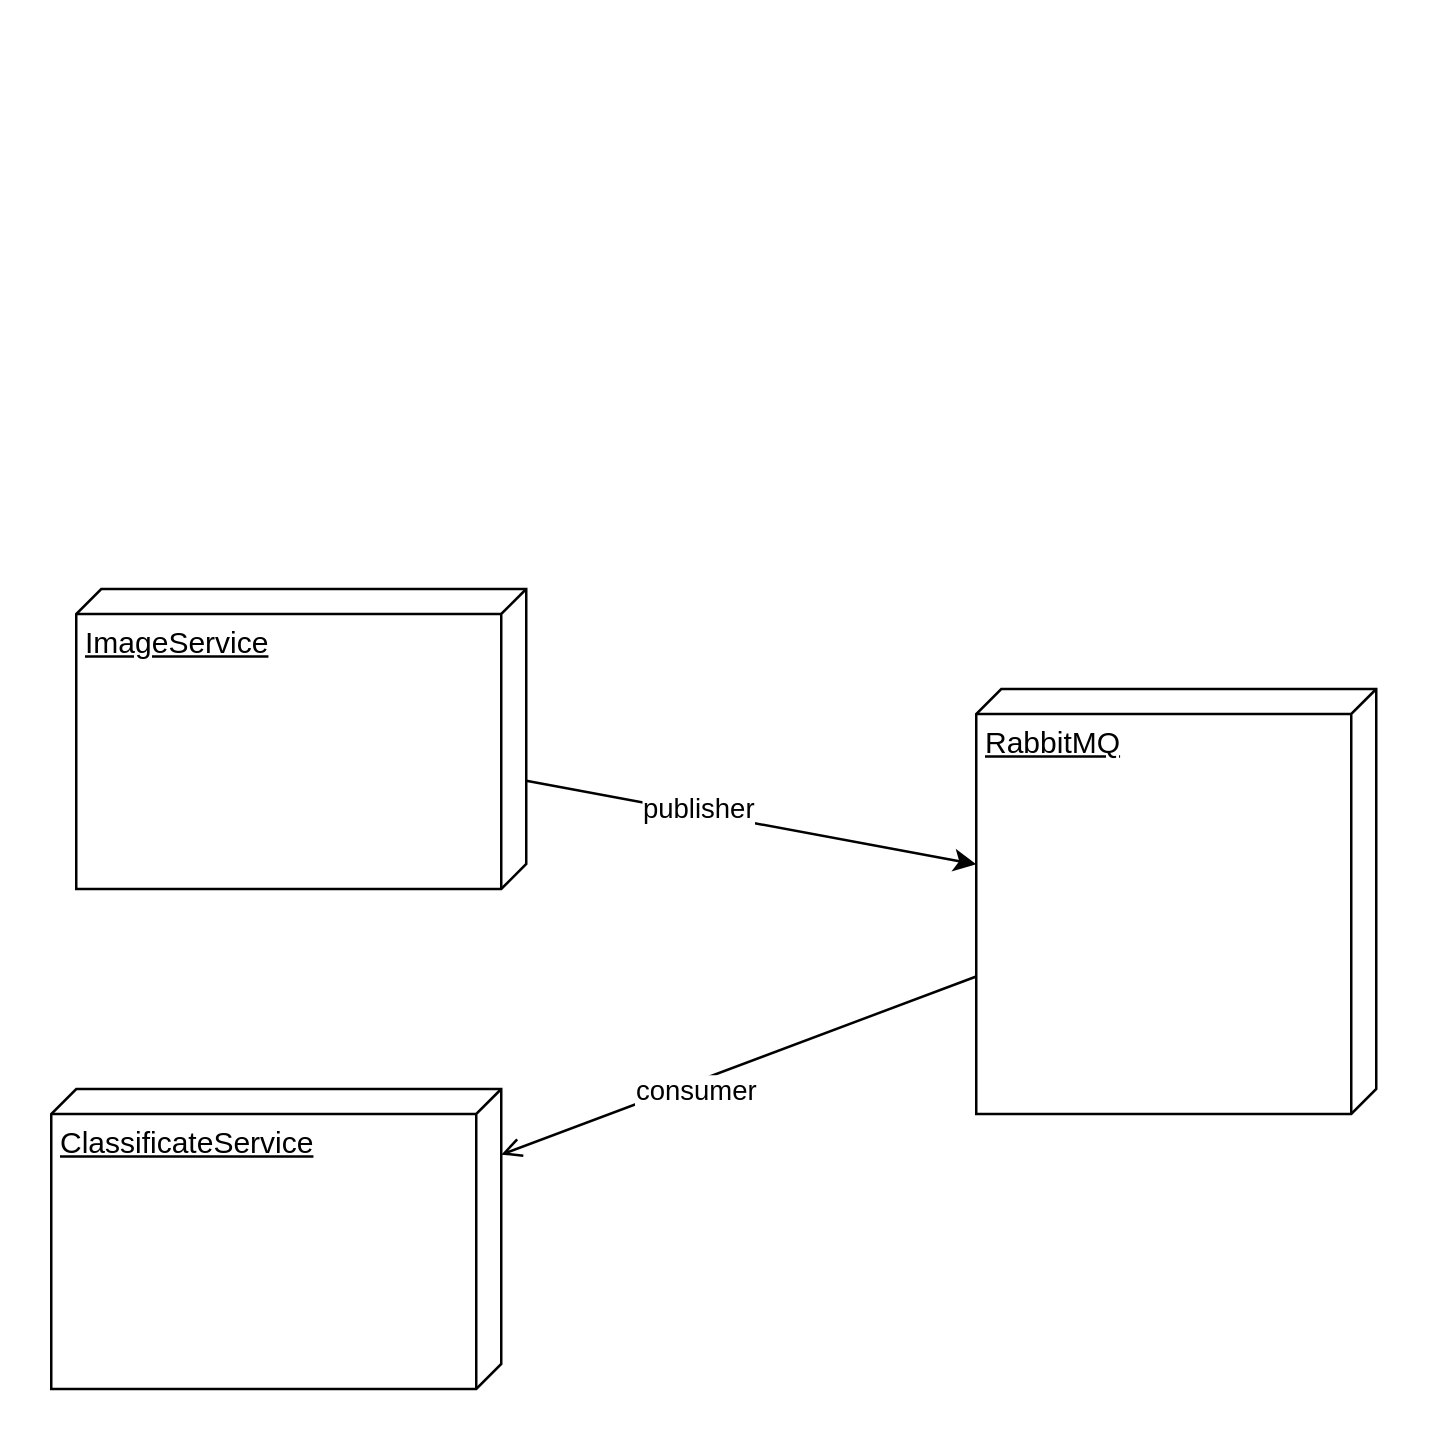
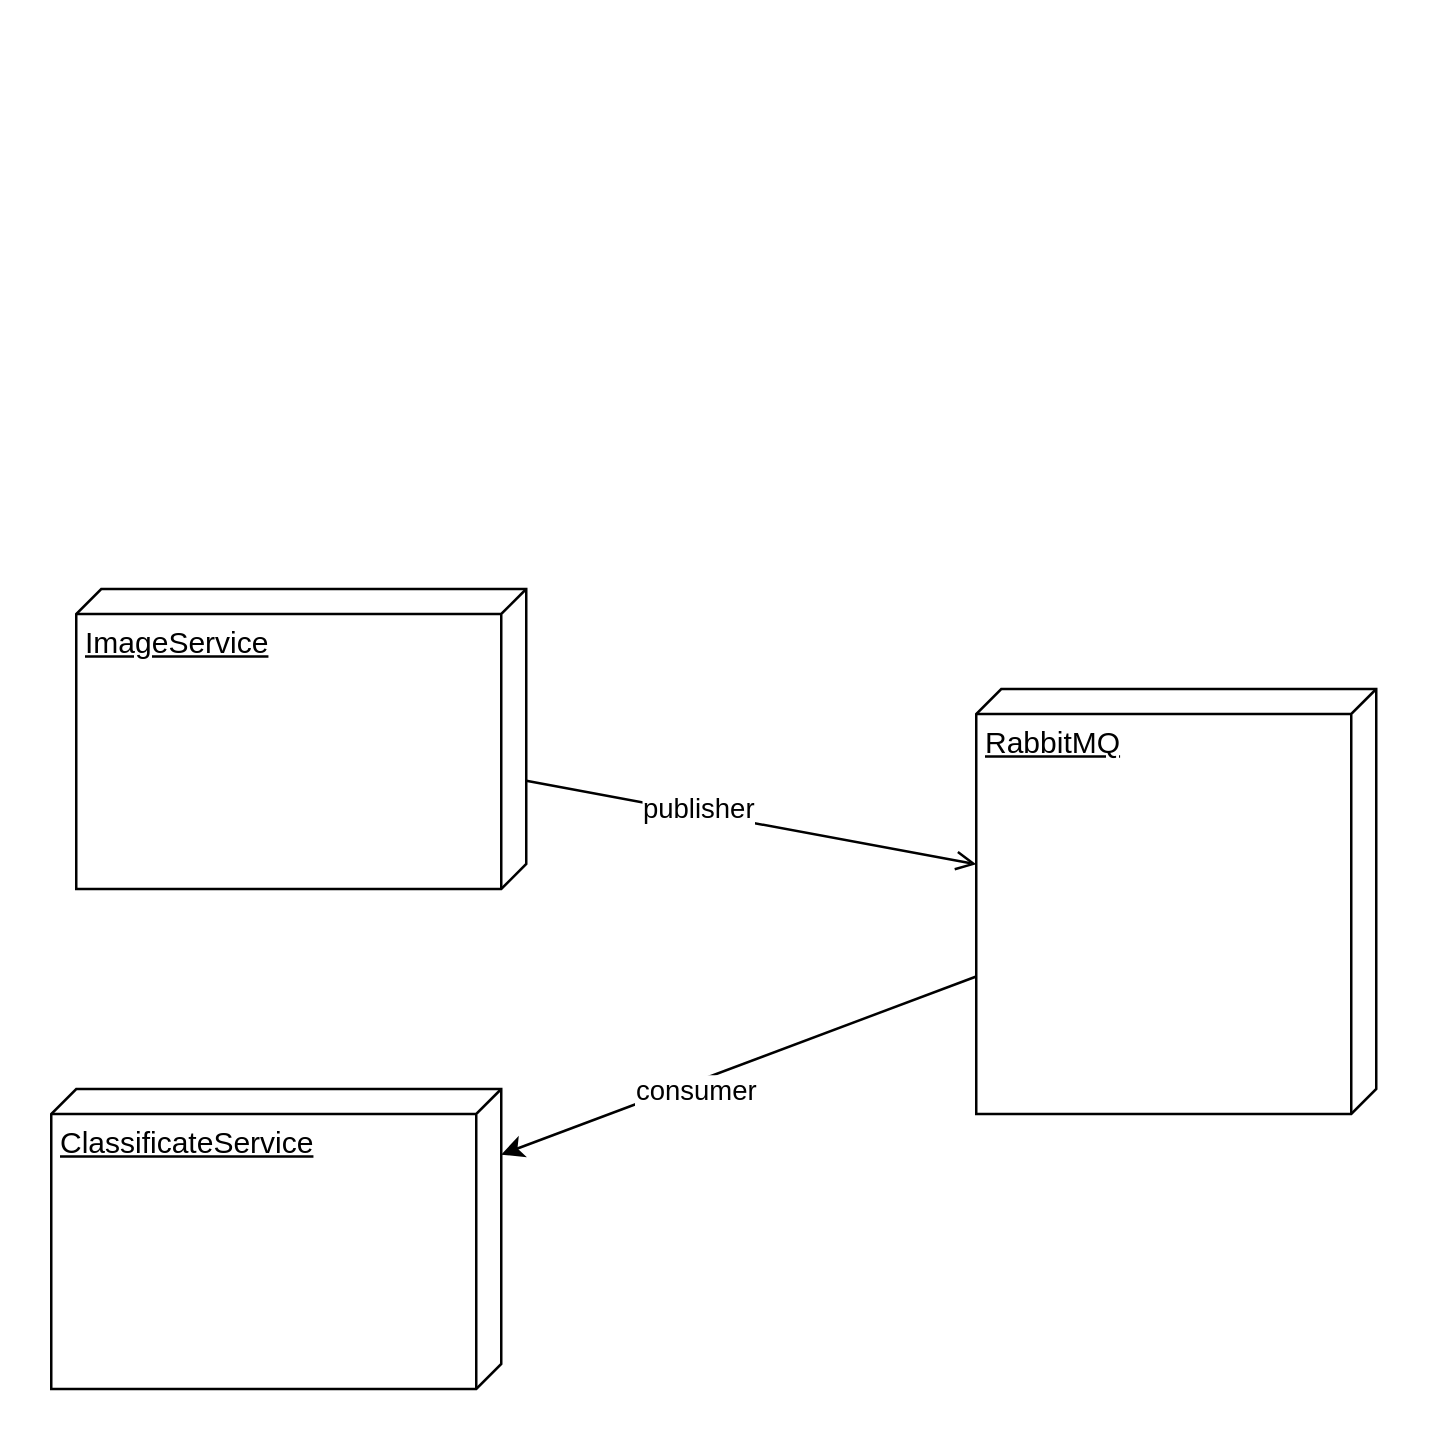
  <mxCell id="0" />
  <mxCell id="1" parent="0" />
- <mxCell id="2" style="edgeStyle=none;html=1;" parent="1" source="4" target="10" edge="1"><mxGeometry relative="1" as="geometry" /></mxCell>
+ <mxCell id="2" style="edgeStyle=none;html=1;endArrow=open;" parent="1" source="4" target="10" edge="1"><mxGeometry relative="1" as="geometry" /></mxCell>
  <mxCell id="3" value="publisher" style="edgeLabel;html=1;align=center;verticalAlign=middle;resizable=0;points=[];" parent="2" vertex="1" connectable="0"><mxGeometry x="-0.26" y="2" relative="1" as="geometry"><mxPoint x="1" as="offset" /></mxGeometry></mxCell>
  <mxCell id="4" value="ImageService&lt;br&gt;" style="verticalAlign=top;align=left;spacingTop=8;spacingLeft=2;spacingRight=12;shape=cube;size=10;direction=south;fontStyle=4;html=1;" parent="1" vertex="1"><mxGeometry x="30" y="235" width="180" height="120" as="geometry" /></mxCell>
  <mxCell id="5" style="edgeStyle=none;html=1;entryX=1;entryY=0.5;entryDx=0;entryDy=0;" parent="1" edge="1"><mxGeometry relative="1" as="geometry"><mxPoint x="490" y="20" as="targetPoint" /></mxGeometry></mxCell>
  <mxCell id="6" style="edgeStyle=none;html=1;" parent="1" edge="1"><mxGeometry relative="1" as="geometry"><mxPoint x="486.538" y="235" as="targetPoint" /></mxGeometry></mxCell>
  <mxCell id="7" value="ClassificateService" style="verticalAlign=top;align=left;spacingTop=8;spacingLeft=2;spacingRight=12;shape=cube;size=10;direction=south;fontStyle=4;html=1;" parent="1" vertex="1"><mxGeometry x="20" y="435" width="180" height="120" as="geometry" /></mxCell>
- <mxCell id="8" style="edgeStyle=none;html=1;endArrow=open;" parent="1" source="10" target="7" edge="1"><mxGeometry relative="1" as="geometry" /></mxCell>
+ <mxCell id="8" style="edgeStyle=none;html=1;" parent="1" source="10" target="7" edge="1"><mxGeometry relative="1" as="geometry" /></mxCell>
  <mxCell id="9" value="consumer" style="edgeLabel;html=1;align=center;verticalAlign=middle;resizable=0;points=[];" parent="8" vertex="1" connectable="0"><mxGeometry x="0.194" y="2" relative="1" as="geometry"><mxPoint y="1" as="offset" /></mxGeometry></mxCell>
  <mxCell id="10" value="RabbitMQ" style="verticalAlign=top;align=left;spacingTop=8;spacingLeft=2;spacingRight=12;shape=cube;size=10;direction=south;fontStyle=4;html=1;" parent="1" vertex="1"><mxGeometry x="390" y="275" width="160" height="170" as="geometry" /></mxCell>
